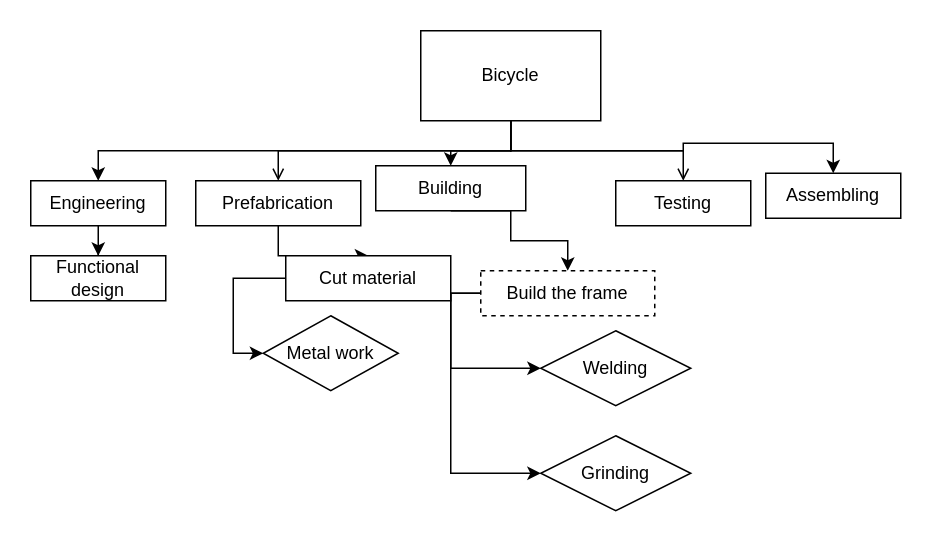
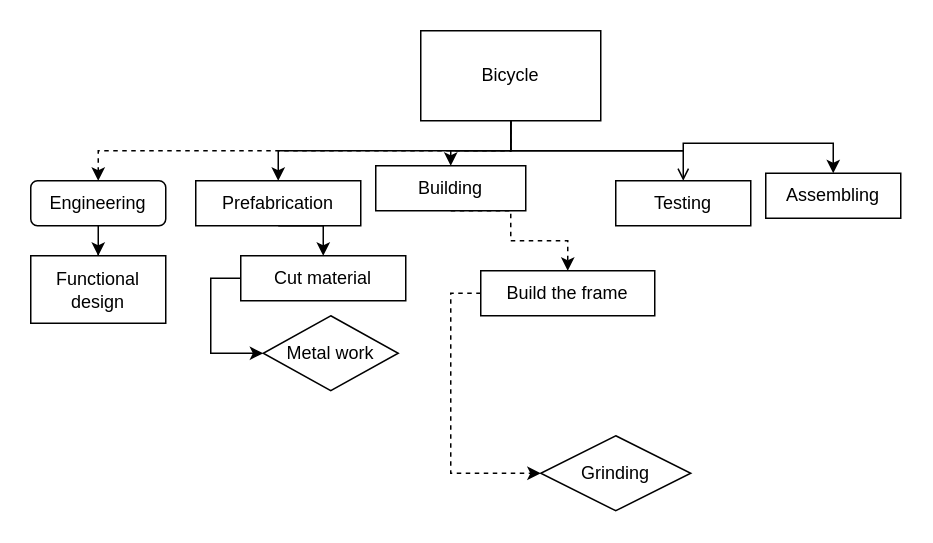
  <mxCell id="0" />
  <mxCell id="1" parent="0" />
- <mxCell id="2" style="edgeStyle=orthogonalEdgeStyle;rounded=0;orthogonalLoop=1;jettySize=auto;html=1;exitX=0.5;exitY=1;exitDx=0;exitDy=0;" edge="1" parent="1" source="7" target="9"><mxGeometry relative="1" as="geometry" /></mxCell>
- <mxCell id="3" style="edgeStyle=orthogonalEdgeStyle;rounded=0;orthogonalLoop=1;jettySize=auto;html=1;exitX=0.5;exitY=1;exitDx=0;exitDy=0;entryX=0.5;entryY=0;entryDx=0;entryDy=0;endArrow=open;" edge="1" parent="1" source="7" target="11"><mxGeometry relative="1" as="geometry" /></mxCell>
+ <mxCell id="2" style="edgeStyle=orthogonalEdgeStyle;rounded=0;orthogonalLoop=1;jettySize=auto;html=1;exitX=0.5;exitY=1;exitDx=0;exitDy=0;dashed=1;" edge="1" parent="1" source="7" target="9"><mxGeometry relative="1" as="geometry" /></mxCell>
+ <mxCell id="3" style="edgeStyle=orthogonalEdgeStyle;rounded=0;orthogonalLoop=1;jettySize=auto;html=1;exitX=0.5;exitY=1;exitDx=0;exitDy=0;entryX=0.5;entryY=0;entryDx=0;entryDy=0;" edge="1" parent="1" source="7" target="11"><mxGeometry relative="1" as="geometry" /></mxCell>
  <mxCell id="4" style="edgeStyle=orthogonalEdgeStyle;rounded=0;orthogonalLoop=1;jettySize=auto;html=1;exitX=0.5;exitY=1;exitDx=0;exitDy=0;" edge="1" parent="1" source="7" target="13"><mxGeometry relative="1" as="geometry" /></mxCell>
  <mxCell id="5" style="edgeStyle=orthogonalEdgeStyle;rounded=0;orthogonalLoop=1;jettySize=auto;html=1;exitX=0.5;exitY=1;exitDx=0;exitDy=0;" edge="1" parent="1" source="7" target="14"><mxGeometry relative="1" as="geometry" /></mxCell>
  <mxCell id="6" style="edgeStyle=orthogonalEdgeStyle;rounded=0;orthogonalLoop=1;jettySize=auto;html=1;exitX=0.5;exitY=1;exitDx=0;exitDy=0;endArrow=open;" edge="1" parent="1" source="7" target="15"><mxGeometry relative="1" as="geometry" /></mxCell>
  <mxCell id="7" value="Bicycle" style="rounded=0;whiteSpace=wrap;html=1;" vertex="1" parent="1"><mxGeometry x="280" y="20" width="120" height="60" as="geometry" /></mxCell>
  <mxCell id="8" style="edgeStyle=orthogonalEdgeStyle;rounded=0;orthogonalLoop=1;jettySize=auto;html=1;exitX=0.5;exitY=1;exitDx=0;exitDy=0;" edge="1" parent="1" source="9" target="16"><mxGeometry relative="1" as="geometry" /></mxCell>
- <mxCell id="9" value="Engineering" style="rounded=0;whiteSpace=wrap;html=1;" vertex="1" parent="1"><mxGeometry x="20" y="120" width="90" height="30" as="geometry" /></mxCell>
+ <mxCell id="9" value="Engineering" style="whiteSpace=wrap;html=1;rounded=1;" vertex="1" parent="1"><mxGeometry x="20" y="120" width="90" height="30" as="geometry" /></mxCell>
  <mxCell id="10" style="edgeStyle=orthogonalEdgeStyle;rounded=0;orthogonalLoop=1;jettySize=auto;html=1;exitX=0.5;exitY=1;exitDx=0;exitDy=0;entryX=0.5;entryY=0;entryDx=0;entryDy=0;" edge="1" parent="1" source="11" target="18"><mxGeometry relative="1" as="geometry" /></mxCell>
  <mxCell id="11" value="Prefabrication" style="rounded=0;whiteSpace=wrap;html=1;" vertex="1" parent="1"><mxGeometry x="130" y="120" width="110" height="30" as="geometry" /></mxCell>
- <mxCell id="12" style="edgeStyle=orthogonalEdgeStyle;rounded=0;orthogonalLoop=1;jettySize=auto;html=1;exitX=0.5;exitY=1;exitDx=0;exitDy=0;entryX=0.5;entryY=0;entryDx=0;entryDy=0;" edge="1" parent="1" source="13" target="24"><mxGeometry relative="1" as="geometry"><Array as="points"><mxPoint x="340" y="160" /><mxPoint x="378" y="160" /></Array></mxGeometry></mxCell>
+ <mxCell id="12" style="edgeStyle=orthogonalEdgeStyle;rounded=0;orthogonalLoop=1;jettySize=auto;html=1;exitX=0.5;exitY=1;exitDx=0;exitDy=0;entryX=0.5;entryY=0;entryDx=0;entryDy=0;dashed=1;" edge="1" parent="1" source="13" target="24"><mxGeometry relative="1" as="geometry"><Array as="points"><mxPoint x="340" y="160" /><mxPoint x="378" y="160" /></Array></mxGeometry></mxCell>
  <mxCell id="13" value="Building" style="rounded=0;whiteSpace=wrap;html=1;" vertex="1" parent="1"><mxGeometry x="250" y="110" width="100" height="30" as="geometry" /></mxCell>
  <mxCell id="14" value="Assembling" style="rounded=0;whiteSpace=wrap;html=1;" vertex="1" parent="1"><mxGeometry x="510" y="115" width="90" height="30" as="geometry" /></mxCell>
  <mxCell id="15" value="Testing" style="rounded=0;whiteSpace=wrap;html=1;" vertex="1" parent="1"><mxGeometry x="410" y="120" width="90" height="30" as="geometry" /></mxCell>
- <mxCell id="16" value="Functional design" style="rounded=0;whiteSpace=wrap;html=1;" vertex="1" parent="1"><mxGeometry x="20" y="170" width="90" height="30" as="geometry" /></mxCell>
+ <mxCell id="16" value="Functional design" style="rounded=0;whiteSpace=wrap;html=1;" vertex="1" parent="1"><mxGeometry x="20" y="170" width="90" height="45" as="geometry" /></mxCell>
  <mxCell id="17" style="edgeStyle=orthogonalEdgeStyle;rounded=0;orthogonalLoop=1;jettySize=auto;html=1;exitX=0;exitY=0.5;exitDx=0;exitDy=0;entryX=0;entryY=0.5;entryDx=0;entryDy=0;" edge="1" parent="1" source="18" target="19"><mxGeometry relative="1" as="geometry" /></mxCell>
- <mxCell id="18" value="Cut material" style="rounded=0;whiteSpace=wrap;html=1;" vertex="1" parent="1"><mxGeometry x="190" y="170" width="110" height="30" as="geometry" /></mxCell>
+ <mxCell id="18" value="Cut material" style="rounded=0;whiteSpace=wrap;html=1;" vertex="1" parent="1"><mxGeometry x="160" y="170" width="110" height="30" as="geometry" /></mxCell>
  <mxCell id="19" value="Metal work" style="rhombus;whiteSpace=wrap;html=1;" vertex="1" parent="1"><mxGeometry x="175" y="210" width="90" height="50" as="geometry" /></mxCell>
- <mxCell id="20" value="Welding" style="rhombus;whiteSpace=wrap;html=1;rounded=0;" vertex="1" parent="1"><mxGeometry x="360" y="220" width="100" height="50" as="geometry" /></mxCell>
  <mxCell id="21" value="Grinding" style="rhombus;whiteSpace=wrap;html=1;rounded=0;" vertex="1" parent="1"><mxGeometry x="360" y="290" width="100" height="50" as="geometry" /></mxCell>
- <mxCell id="22" style="edgeStyle=orthogonalEdgeStyle;rounded=0;orthogonalLoop=1;jettySize=auto;html=1;exitX=0;exitY=0.5;exitDx=0;exitDy=0;entryX=0;entryY=0.5;entryDx=0;entryDy=0;" edge="1" parent="1" source="24" target="20"><mxGeometry relative="1" as="geometry" /></mxCell>
- <mxCell id="23" style="edgeStyle=orthogonalEdgeStyle;rounded=0;orthogonalLoop=1;jettySize=auto;html=1;exitX=0;exitY=0.5;exitDx=0;exitDy=0;entryX=0;entryY=0.5;entryDx=0;entryDy=0;" edge="1" parent="1" source="24" target="21"><mxGeometry relative="1" as="geometry" /></mxCell>
- <mxCell id="24" value="Build the frame" style="rounded=0;whiteSpace=wrap;html=1;dashed=1;" vertex="1" parent="1"><mxGeometry x="320" y="180" width="116" height="30" as="geometry" /></mxCell>
+ <mxCell id="23" style="edgeStyle=orthogonalEdgeStyle;rounded=0;orthogonalLoop=1;jettySize=auto;html=1;exitX=0;exitY=0.5;exitDx=0;exitDy=0;entryX=0;entryY=0.5;entryDx=0;entryDy=0;dashed=1;" edge="1" parent="1" source="24" target="21"><mxGeometry relative="1" as="geometry" /></mxCell>
+ <mxCell id="24" value="Build the frame" style="rounded=0;whiteSpace=wrap;html=1;" vertex="1" parent="1"><mxGeometry x="320" y="180" width="116" height="30" as="geometry" /></mxCell>
